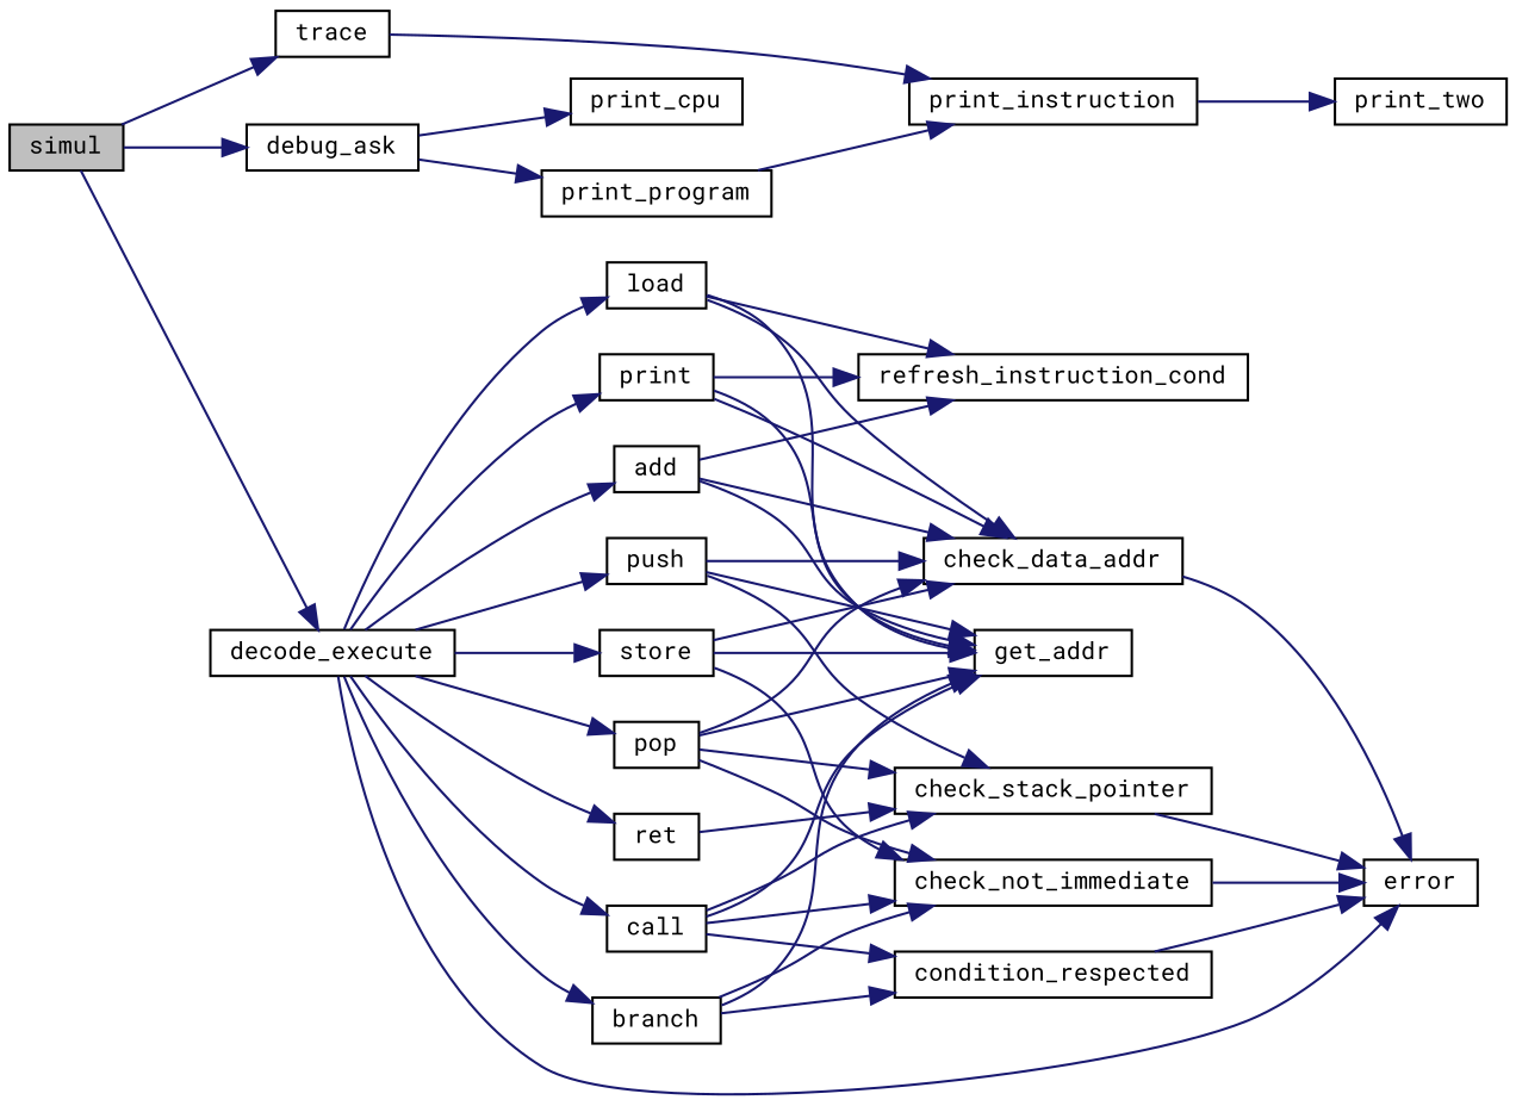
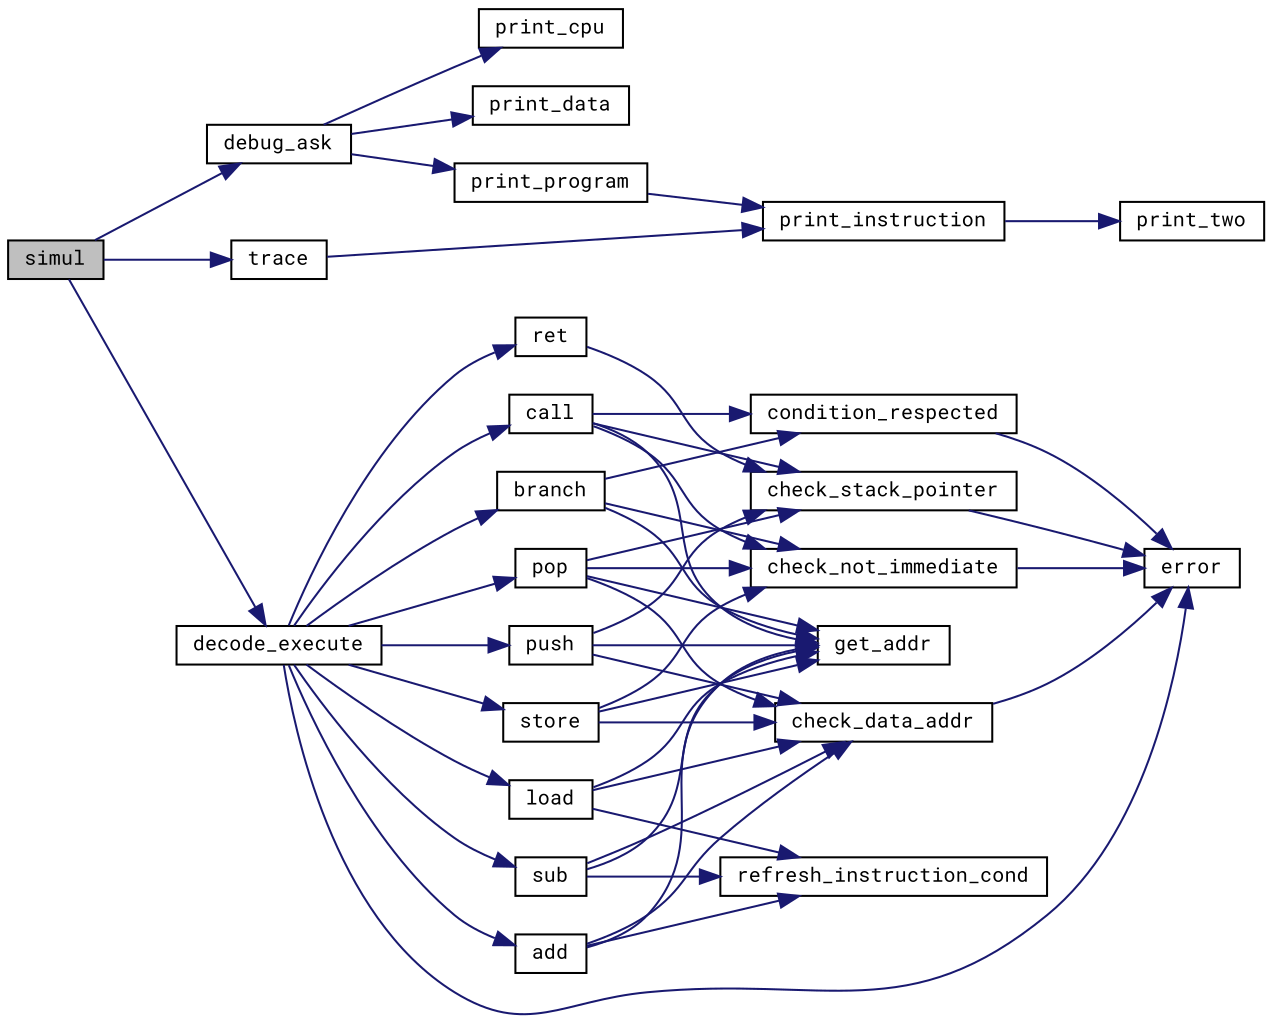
  digraph {
    fontname="Roboto Mono"
    rankdir=LR
    node [color=black fillcolor=white fontname="Roboto Mono" fontsize=10 shape=record style=filled]
    edge [color=midnightblue fontname="Roboto Mono" fontsize=10 labelfontname=FreeSans labelfontsize=10 style=solid]
    n1 [fillcolor=grey75 fontcolor=black height=0.2 label=simul width=0.4]
    n2 [height=0.2 label=debug_ask width=0.4]
    n3 [height=0.2 label=decode_execute width=0.4]
    n4 [height=0.2 label=trace width=0.4]
    n5 [height=0.2 label=print_cpu width=0.4]
+   n6 [height=0.2 label=print_data width=0.4]
    n7 [height=0.2 label=print_program width=0.4]
    n8 [height=0.2 label=add width=0.4]
    n9 [height=0.2 label=error width=0.4]
    n10 [height=0.2 label=branch width=0.4]
    n11 [height=0.2 label=call width=0.4]
    n12 [height=0.2 label=load width=0.4]
    n13 [height=0.2 label=pop width=0.4]
    n14 [height=0.2 label=push width=0.4]
    n15 [height=0.2 label=ret width=0.4]
    n16 [height=0.2 label=store width=0.4]
-   n17 [height=0.2 label=print width=0.4]
+   n17 [height=0.2 label=sub width=0.4]
    n18 [height=0.2 label=print_instruction width=0.4]
    n19 [height=0.2 label=print_two width=0.4]
    n20 [height=0.2 label=check_data_addr width=0.4]
    n21 [height=0.2 label=get_addr width=0.4]
    n22 [height=0.2 label=refresh_instruction_cond width=0.4]
    n23 [height=0.2 label=check_not_immediate width=0.4]
    n24 [height=0.2 label=condition_respected width=0.4]
    n25 [height=0.2 label=check_stack_pointer width=0.4]
    n1 -> n2
    n1 -> n3
    n1 -> n4
    n2 -> n5
+   n2 -> n6
    n2 -> n7
    n3 -> n8
    n3 -> n9
    n3 -> n10
    n3 -> n11
    n3 -> n12
    n3 -> n13
    n3 -> n14
    n3 -> n15
    n3 -> n16
    n3 -> n17
    n4 -> n18
    n7 -> n18
    n8 -> n20
    n8 -> n21
    n8 -> n22
    n10 -> n21
    n10 -> n23
    n10 -> n24
    n11 -> n21
    n11 -> n23
    n11 -> n24
    n11 -> n25
    n12 -> n20
    n12 -> n21
    n12 -> n22
    n13 -> n20
    n13 -> n21
    n13 -> n23
    n13 -> n25
    n14 -> n20
    n14 -> n21
    n14 -> n25
    n15 -> n25
    n16 -> n20
    n16 -> n21
    n16 -> n23
    n17 -> n20
    n17 -> n21
    n17 -> n22
    n18 -> n19
    n20 -> n9
    n23 -> n9
    n24 -> n9
    n25 -> n9
  }
